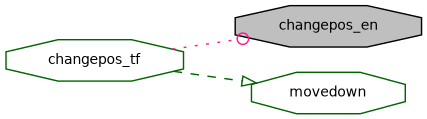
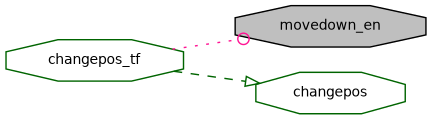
  digraph {
    rankdir=LR
    node [color=darkgreen fillcolor=white fontname=Helvetica fontsize=10 shape=octagon style=filled]
    edge [fontname=Helvetica fontsize=10 labelfontname=Helvetica labelfontsize=10]
-   n1 [color=black fillcolor=grey75 fontcolor=black height=0.2 label=changepos_en width=0.4]
+   n1 [color=black fillcolor=grey75 fontcolor=black height=0.2 label=movedown_en width=0.4]
    n2 [height=0.2 label=changepos_tf width=0.4]
-   n3 [height=0.2 label=movedown width=0.4]
+   n3 [height=0.2 label=changepos width=0.4]
    n2 -> n1 [arrowhead=odot color=deeppink style=dotted]
    n2 -> n3 [arrowhead=onormal color=darkgreen style=dashed]
  }
